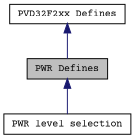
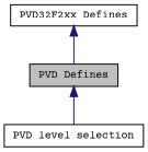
  digraph {
    fontname="Courier Prime"
    rankdir=TB
    node [color=black fillcolor=white fontname="Courier Prime" fontsize=10 shape=record style=filled]
    edge [color=midnightblue dir=back fontname="Courier Prime" fontsize=10 labelfontname=Helvetica labelfontsize=10 shape=plaintext style=solid]
    n1 [height=0.2 label="PVD32F2xx Defines" width=0.4]
-   n2 [fillcolor=grey75 fontcolor=black height=0.2 label="PWR Defines" width=0.4]
-   n3 [height=0.2 label="PWR level selection" width=0.4]
+   n2 [fillcolor=grey75 fontcolor=black height=0.2 label="PVD Defines" width=0.4]
+   n3 [height=0.2 label="PVD level selection" width=0.4]
    n1 -> n2
    n2 -> n3
  }
